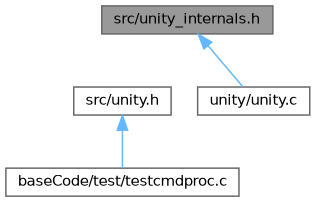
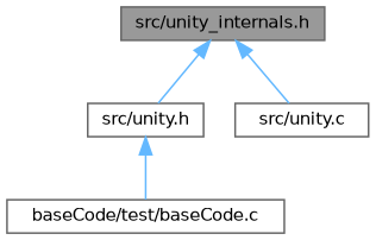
  digraph {
    node [color=grey40 fillcolor=white fontname=Helvetica fontsize=10 shape=box style=filled]
    edge [color=steelblue1 dir=back fontname=Helvetica fontsize=10 labelfontname=Helvetica labelfontsize=10 style=solid]
    n1 [color=gray40 fillcolor=grey60 fontcolor=black height=0.2 label="src/unity_internals.h" width=0.4]
    n2 [height=0.2 label="src/unity.h" width=0.4]
-   n3 [height=0.2 label="unity/unity.c" width=0.4]
-   n4 [height=0.2 label="baseCode/test/testcmdproc.c" width=0.4]
+   n3 [height=0.2 label="src/unity.c" width=0.4]
+   n4 [height=0.2 label="baseCode/test/baseCode.c" width=0.4]
+   n1 -> n2
    n1 -> n3
    n2 -> n4
  }
